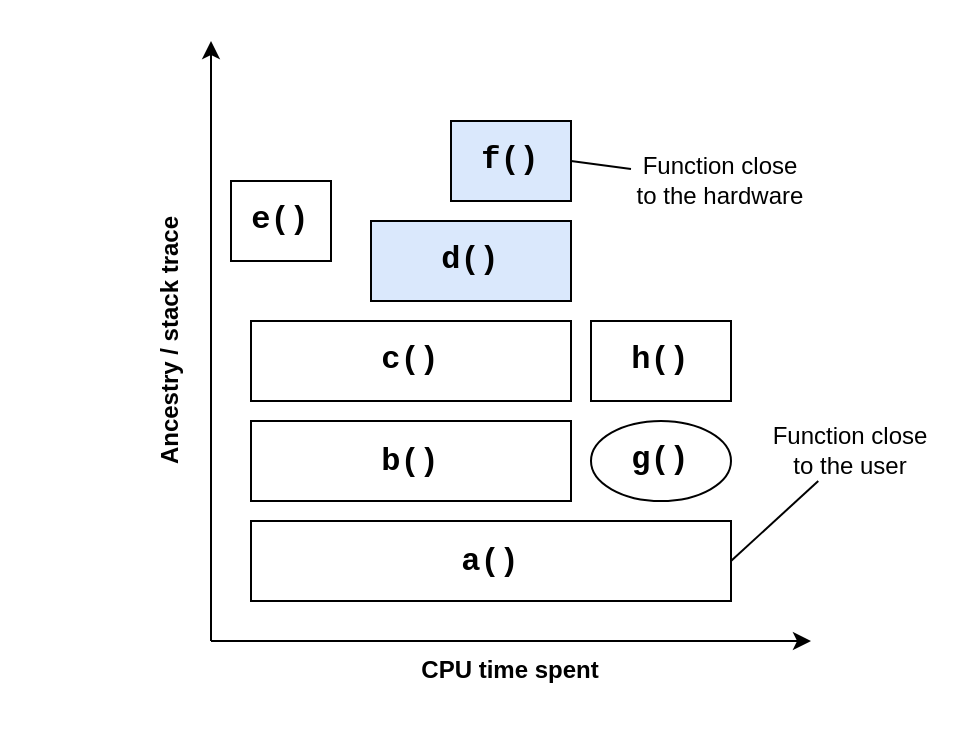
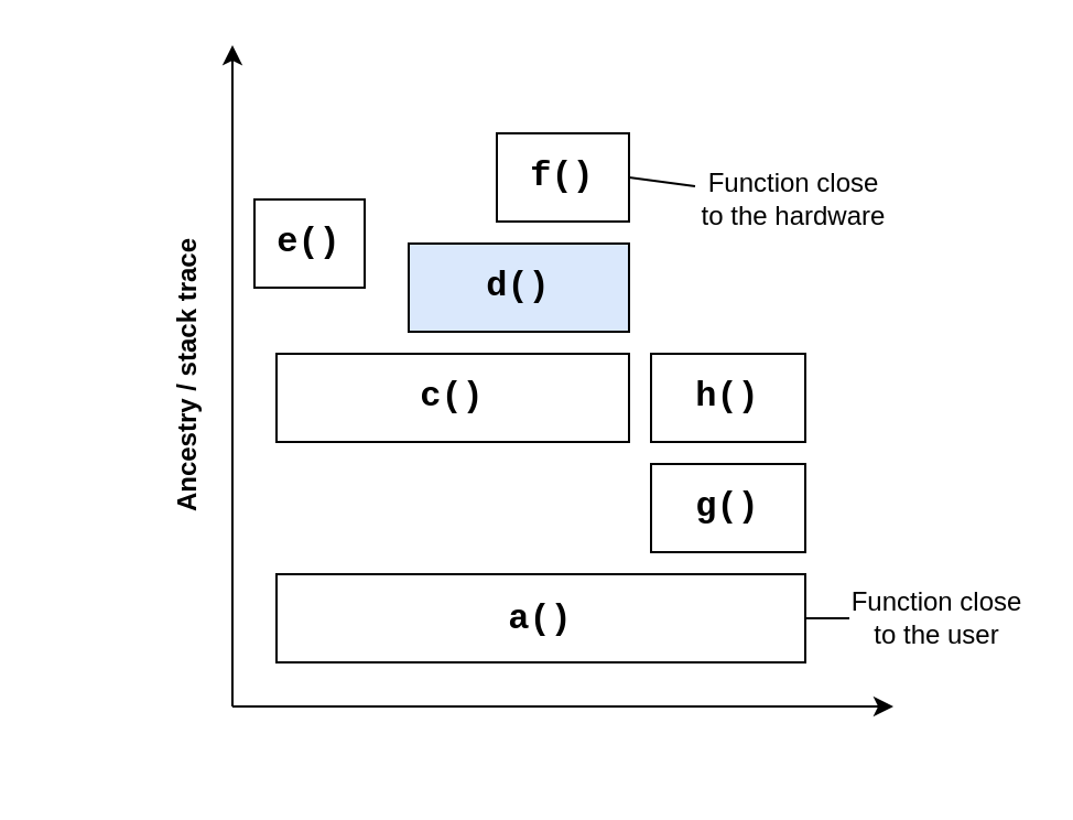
  <mxCell id="0" />
  <mxCell id="1" parent="0" />
  <mxCell id="2" value="&lt;span style=&quot;font-size: 16px;&quot;&gt;&lt;font face=&quot;Courier New&quot; style=&quot;font-size: 16px;&quot;&gt;a()&lt;/font&gt;&lt;/span&gt;" style="rounded=0;whiteSpace=wrap;html=1;fontSize=16;fontStyle=1" vertex="1" parent="1"><mxGeometry x="125" y="260" width="240" height="40" as="geometry" /></mxCell>
  <mxCell id="3" value="" style="endArrow=classic;html=1;rounded=0;" edge="1" parent="1"><mxGeometry width="50" height="50" relative="1" as="geometry"><mxPoint x="105" y="320" as="sourcePoint" /><mxPoint x="405" y="320" as="targetPoint" /></mxGeometry></mxCell>
  <mxCell id="4" value="" style="endArrow=classic;html=1;rounded=0;" edge="1" parent="1"><mxGeometry width="50" height="50" relative="1" as="geometry"><mxPoint x="105" y="320" as="sourcePoint" /><mxPoint x="105" y="20" as="targetPoint" /></mxGeometry></mxCell>
- <mxCell id="5" value="&lt;font face=&quot;Courier New&quot; style=&quot;font-size: 16px;&quot;&gt;b()&lt;/font&gt;" style="rounded=0;whiteSpace=wrap;html=1;fontSize=16;fontStyle=1" vertex="1" parent="1"><mxGeometry x="125" y="210" width="160" height="40" as="geometry" /></mxCell>
- <mxCell id="6" value="g()" style="ellipse;whiteSpace=wrap;html=1;fontSize=16;fontStyle=1;fontFamily=Courier New;" vertex="1" parent="1"><mxGeometry x="295" y="210" width="70" height="40" as="geometry" /></mxCell>
+ <mxCell id="6" value="g()" style="rounded=0;whiteSpace=wrap;html=1;fontSize=16;fontStyle=1;fontFamily=Courier New;" vertex="1" parent="1"><mxGeometry x="295" y="210" width="70" height="40" as="geometry" /></mxCell>
  <mxCell id="7" value="h()" style="rounded=0;whiteSpace=wrap;html=1;fontSize=16;fontStyle=1;fontFamily=Courier New;" vertex="1" parent="1"><mxGeometry x="295" y="160" width="70" height="40" as="geometry" /></mxCell>
  <mxCell id="8" value="c()" style="rounded=0;whiteSpace=wrap;html=1;fontFamily=Courier New;fontSize=16;fontStyle=1" vertex="1" parent="1"><mxGeometry x="125" y="160" width="160" height="40" as="geometry" /></mxCell>
  <mxCell id="9" value="e()" style="rounded=0;whiteSpace=wrap;html=1;fontFamily=Courier New;fontSize=16;fontStyle=1" vertex="1" parent="1"><mxGeometry x="115" y="90" width="50" height="40" as="geometry" /></mxCell>
  <mxCell id="10" value="d()" style="rounded=0;whiteSpace=wrap;html=1;fontSize=16;fontStyle=1;fontFamily=Courier New;fillColor=#dae8fc;" vertex="1" parent="1"><mxGeometry x="185" y="110" width="100" height="40" as="geometry" /></mxCell>
- <mxCell id="11" value="&lt;div style=&quot;font-size: 16px;&quot;&gt;f()&lt;/div&gt;" style="rounded=0;whiteSpace=wrap;html=1;fontFamily=Courier New;fontSize=16;fontStyle=1;fillColor=#dae8fc;" vertex="1" parent="1"><mxGeometry x="225" y="60" width="60" height="40" as="geometry" /></mxCell>
- <mxCell id="12" value="CPU time spent" style="text;html=1;align=center;verticalAlign=middle;whiteSpace=wrap;rounded=0;fontStyle=1" vertex="1" parent="1"><mxGeometry x="195" y="320" width="120" height="30" as="geometry" /></mxCell>
+ <mxCell id="11" value="&lt;div style=&quot;font-size: 16px;&quot;&gt;f()&lt;/div&gt;" style="rounded=0;whiteSpace=wrap;html=1;fontFamily=Courier New;fontSize=16;fontStyle=1" vertex="1" parent="1"><mxGeometry x="225" y="60" width="60" height="40" as="geometry" /></mxCell>
  <mxCell id="13" value="Ancestry / stack trace" style="text;html=1;align=center;verticalAlign=middle;whiteSpace=wrap;rounded=0;fontStyle=1;rotation=-90;" vertex="1" parent="1"><mxGeometry x="20" y="155" width="130" height="30" as="geometry" /></mxCell>
  <mxCell id="14" value="" style="endArrow=none;html=1;rounded=0;" edge="1" parent="1" target="15"><mxGeometry width="50" height="50" relative="1" as="geometry"><mxPoint x="365" y="280" as="sourcePoint" /><mxPoint x="415" y="230" as="targetPoint" /></mxGeometry></mxCell>
- <mxCell id="15" value="Function close to the user" style="text;html=1;align=center;verticalAlign=middle;whiteSpace=wrap;rounded=0;" vertex="1" parent="1"><mxGeometry x="385" y="210" width="80" height="30" as="geometry" /></mxCell>
+ <mxCell id="15" value="Function close to the user" style="text;html=1;align=center;verticalAlign=middle;whiteSpace=wrap;rounded=0;" vertex="1" parent="1"><mxGeometry x="385" y="265" width="80" height="30" as="geometry" /></mxCell>
  <mxCell id="16" value="" style="endArrow=none;html=1;rounded=0;" edge="1" parent="1" target="17"><mxGeometry width="50" height="50" relative="1" as="geometry"><mxPoint x="285" y="80" as="sourcePoint" /><mxPoint x="345" y="90" as="targetPoint" /></mxGeometry></mxCell>
  <mxCell id="17" value="Function close to the hardware" style="text;html=1;align=center;verticalAlign=middle;whiteSpace=wrap;rounded=0;" vertex="1" parent="1"><mxGeometry x="315" y="75" width="90" height="30" as="geometry" /></mxCell>
